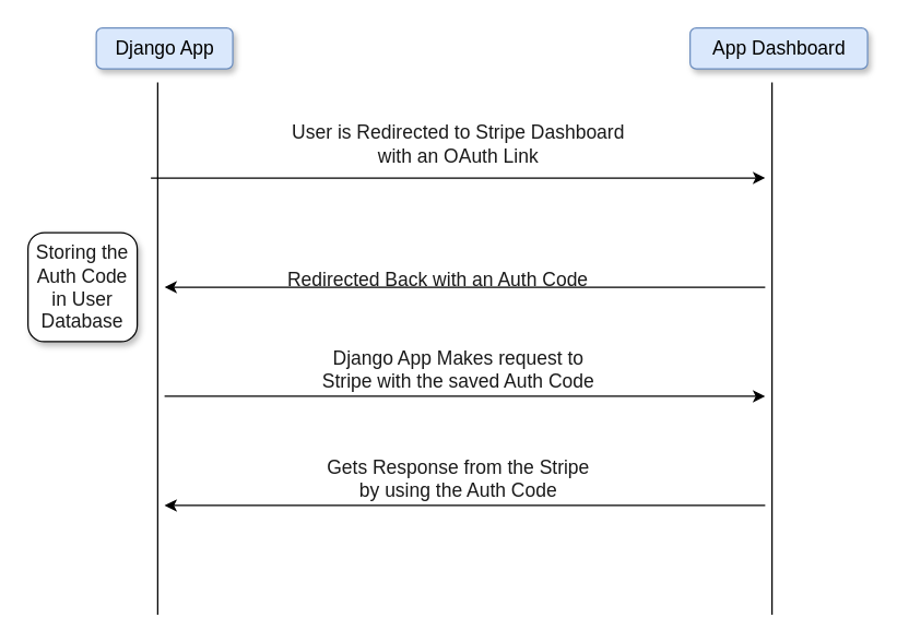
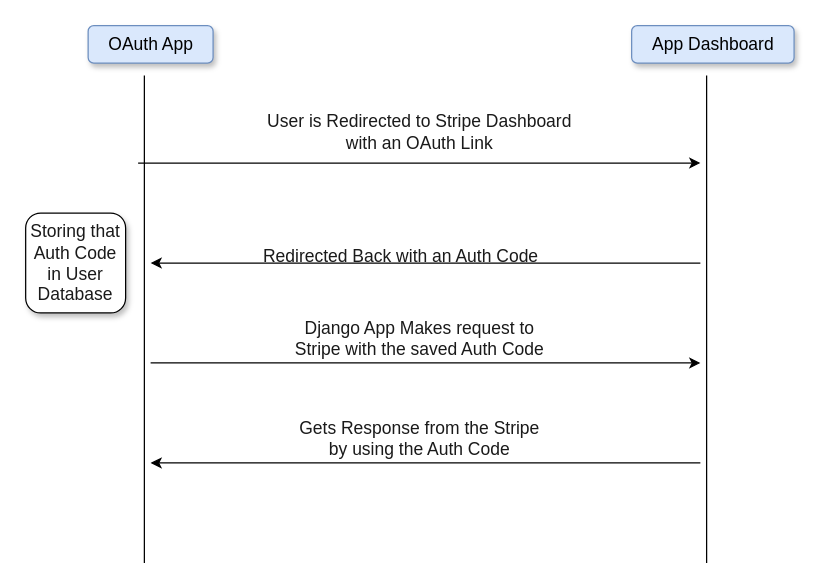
  <mxCell id="0" />
  <mxCell id="1" parent="0" />
  <mxCell id="2" value="" style="group" vertex="1" connectable="0" parent="1"><mxGeometry x="70" y="20" width="100" height="360" as="geometry" /></mxCell>
  <mxCell id="3" value="" style="endArrow=none;html=1;rounded=0;" edge="1" parent="2"><mxGeometry width="50" height="50" relative="1" as="geometry"><mxPoint x="45" y="430" as="sourcePoint" /><mxPoint x="45" y="40" as="targetPoint" /><Array as="points"><mxPoint x="45" y="360" /></Array></mxGeometry></mxCell>
- <mxCell id="4" value="Django App" style="text;html=1;align=center;verticalAlign=middle;resizable=0;points=[];autosize=1;strokeColor=#6c8ebf;fillColor=#dae8fc;rounded=1;glass=0;shadow=1;fontColor=#000000;fontSize=14;" vertex="1" parent="2"><mxGeometry width="100" height="30" as="geometry" /></mxCell>
+ <mxCell id="4" value="OAuth App" style="text;html=1;align=center;verticalAlign=middle;resizable=0;points=[];autosize=1;strokeColor=#6c8ebf;fillColor=#dae8fc;rounded=1;glass=0;shadow=1;fontColor=#000000;fontSize=14;" vertex="1" parent="2"><mxGeometry width="100" height="30" as="geometry" /></mxCell>
  <mxCell id="5" value="" style="group" vertex="1" connectable="0" parent="1"><mxGeometry x="520" y="20" width="115" height="360" as="geometry" /></mxCell>
  <mxCell id="6" value="" style="endArrow=none;html=1;rounded=0;" edge="1" parent="5"><mxGeometry width="50" height="50" relative="1" as="geometry"><mxPoint x="45" y="430" as="sourcePoint" /><mxPoint x="45" y="40" as="targetPoint" /><Array as="points"><mxPoint x="45" y="360" /></Array></mxGeometry></mxCell>
  <mxCell id="7" value="App Dashboard" style="text;html=1;align=center;verticalAlign=middle;resizable=0;points=[];autosize=1;strokeColor=#6c8ebf;fillColor=#dae8fc;rounded=1;glass=0;shadow=1;fontColor=#000000;fontSize=14;" vertex="1" parent="5"><mxGeometry x="-15" width="130" height="30" as="geometry" /></mxCell>
  <mxCell id="8" value="" style="endArrow=classic;html=1;rounded=0;fontSize=14;fontColor=#FFFFFF;" edge="1" parent="5"><mxGeometry width="50" height="50" relative="1" as="geometry"><mxPoint x="-410" y="110" as="sourcePoint" /><mxPoint x="40" y="110" as="targetPoint" /></mxGeometry></mxCell>
  <mxCell id="9" value="&lt;div&gt;User is Redirected to Stripe Dashboard &lt;br&gt;&lt;/div&gt;&lt;div&gt;with an OAuth Link&lt;/div&gt;" style="text;html=1;align=center;verticalAlign=middle;resizable=0;points=[];autosize=1;strokeColor=none;fillColor=none;fontSize=14;fontColor=#1A1A1A;" vertex="1" parent="1"><mxGeometry x="200" y="80" width="270" height="50" as="geometry" /></mxCell>
  <mxCell id="10" value="" style="endArrow=classic;html=1;rounded=0;fontSize=14;fontColor=#1A1A1A;" edge="1" parent="1"><mxGeometry width="50" height="50" relative="1" as="geometry"><mxPoint x="560" y="210" as="sourcePoint" /><mxPoint x="120" y="210" as="targetPoint" /></mxGeometry></mxCell>
  <mxCell id="11" value="Redirected Back with an Auth Code" style="text;html=1;align=center;verticalAlign=middle;resizable=0;points=[];autosize=1;strokeColor=none;fillColor=none;fontSize=14;fontColor=#1A1A1A;" vertex="1" parent="1"><mxGeometry x="200" y="190" width="240" height="30" as="geometry" /></mxCell>
  <mxCell id="12" value="" style="endArrow=classic;html=1;rounded=0;fontSize=14;fontColor=#1A1A1A;" edge="1" parent="1"><mxGeometry width="50" height="50" relative="1" as="geometry"><mxPoint x="120" y="290" as="sourcePoint" /><mxPoint x="560" y="290" as="targetPoint" /></mxGeometry></mxCell>
- <mxCell id="13" value="Storing the Auth Code in User Database" style="whiteSpace=wrap;html=1;aspect=fixed;rounded=1;shadow=1;glass=0;fontSize=14;fontColor=#1A1A1A;" vertex="1" parent="1"><mxGeometry x="20" y="170" width="80" height="80" as="geometry" /></mxCell>
+ <mxCell id="13" value="Storing that Auth Code in User Database" style="whiteSpace=wrap;html=1;aspect=fixed;rounded=1;shadow=1;glass=0;fontSize=14;fontColor=#1A1A1A;" vertex="1" parent="1"><mxGeometry x="20" y="170" width="80" height="80" as="geometry" /></mxCell>
  <mxCell id="14" value="&lt;div&gt;Django App Makes request to &lt;br&gt;&lt;/div&gt;&lt;div&gt;Stripe with the saved Auth Code&lt;/div&gt;" style="text;html=1;align=center;verticalAlign=middle;resizable=0;points=[];autosize=1;strokeColor=none;fillColor=none;fontSize=14;fontColor=#1A1A1A;" vertex="1" parent="1"><mxGeometry x="225" y="245" width="220" height="50" as="geometry" /></mxCell>
  <mxCell id="15" value="" style="endArrow=classic;html=1;rounded=0;fontSize=14;fontColor=#1A1A1A;" edge="1" parent="1"><mxGeometry width="50" height="50" relative="1" as="geometry"><mxPoint x="560" y="370" as="sourcePoint" /><mxPoint x="120" y="370" as="targetPoint" /></mxGeometry></mxCell>
  <mxCell id="16" value="&lt;div&gt;Gets Response from the Stripe &lt;br&gt;&lt;/div&gt;&lt;div&gt;by using the Auth Code&lt;/div&gt;" style="text;html=1;align=center;verticalAlign=middle;resizable=0;points=[];autosize=1;strokeColor=none;fillColor=none;fontSize=14;fontColor=#1A1A1A;" vertex="1" parent="1"><mxGeometry x="225" y="325" width="220" height="50" as="geometry" /></mxCell>
